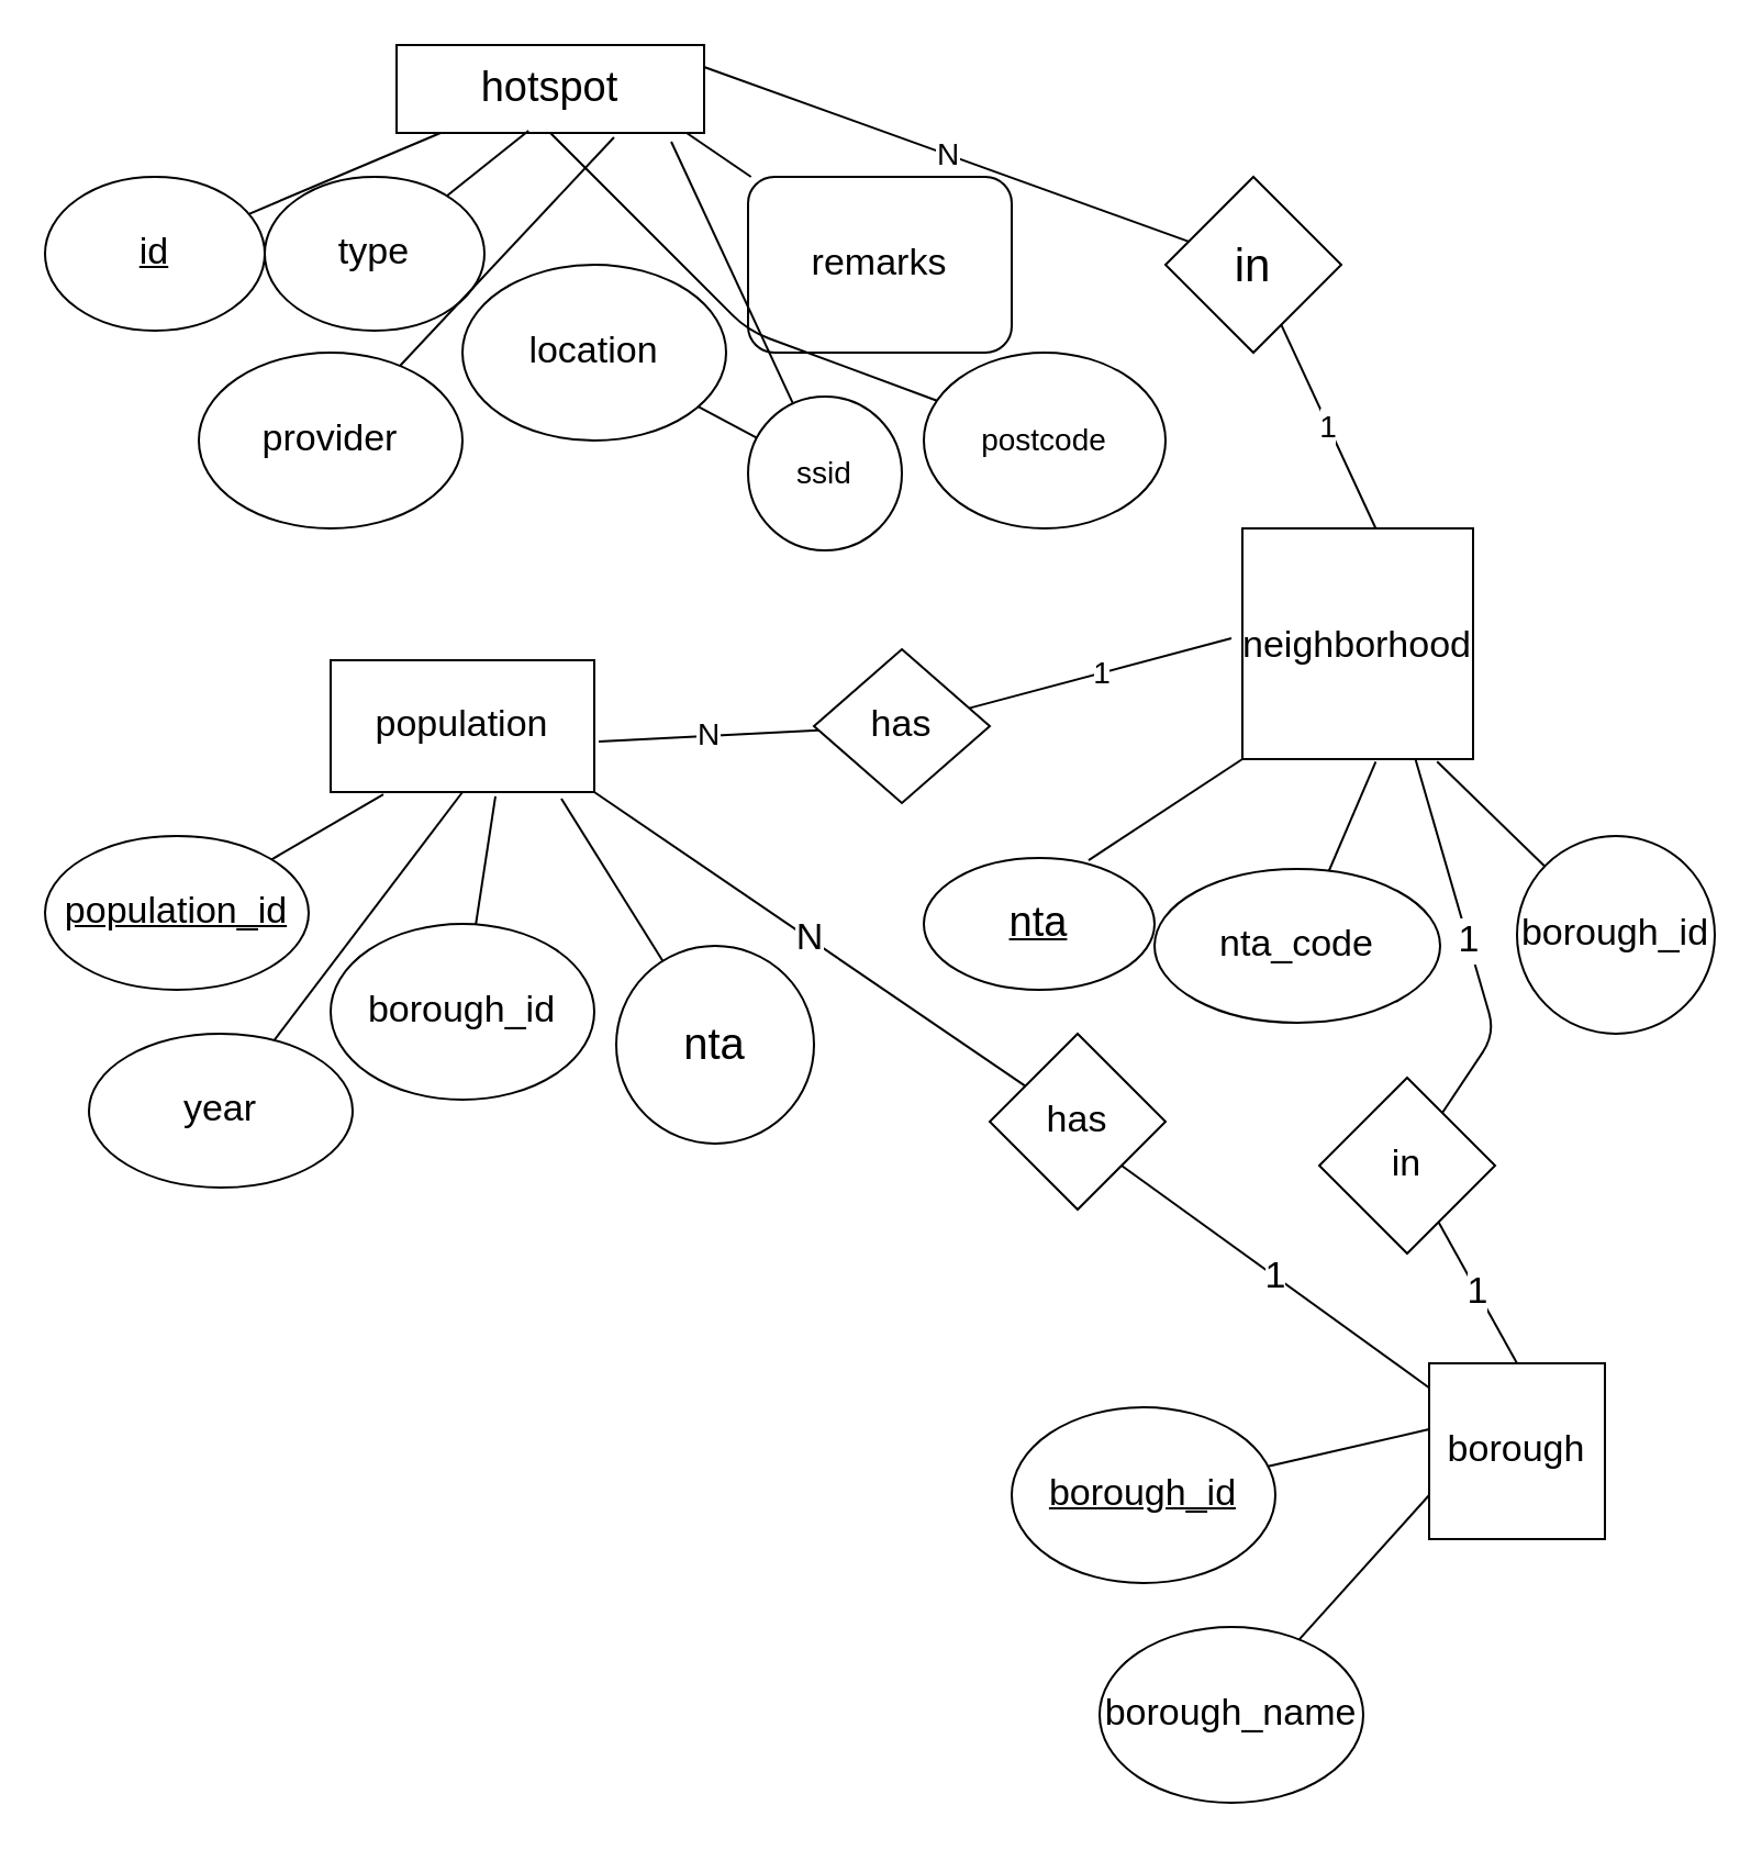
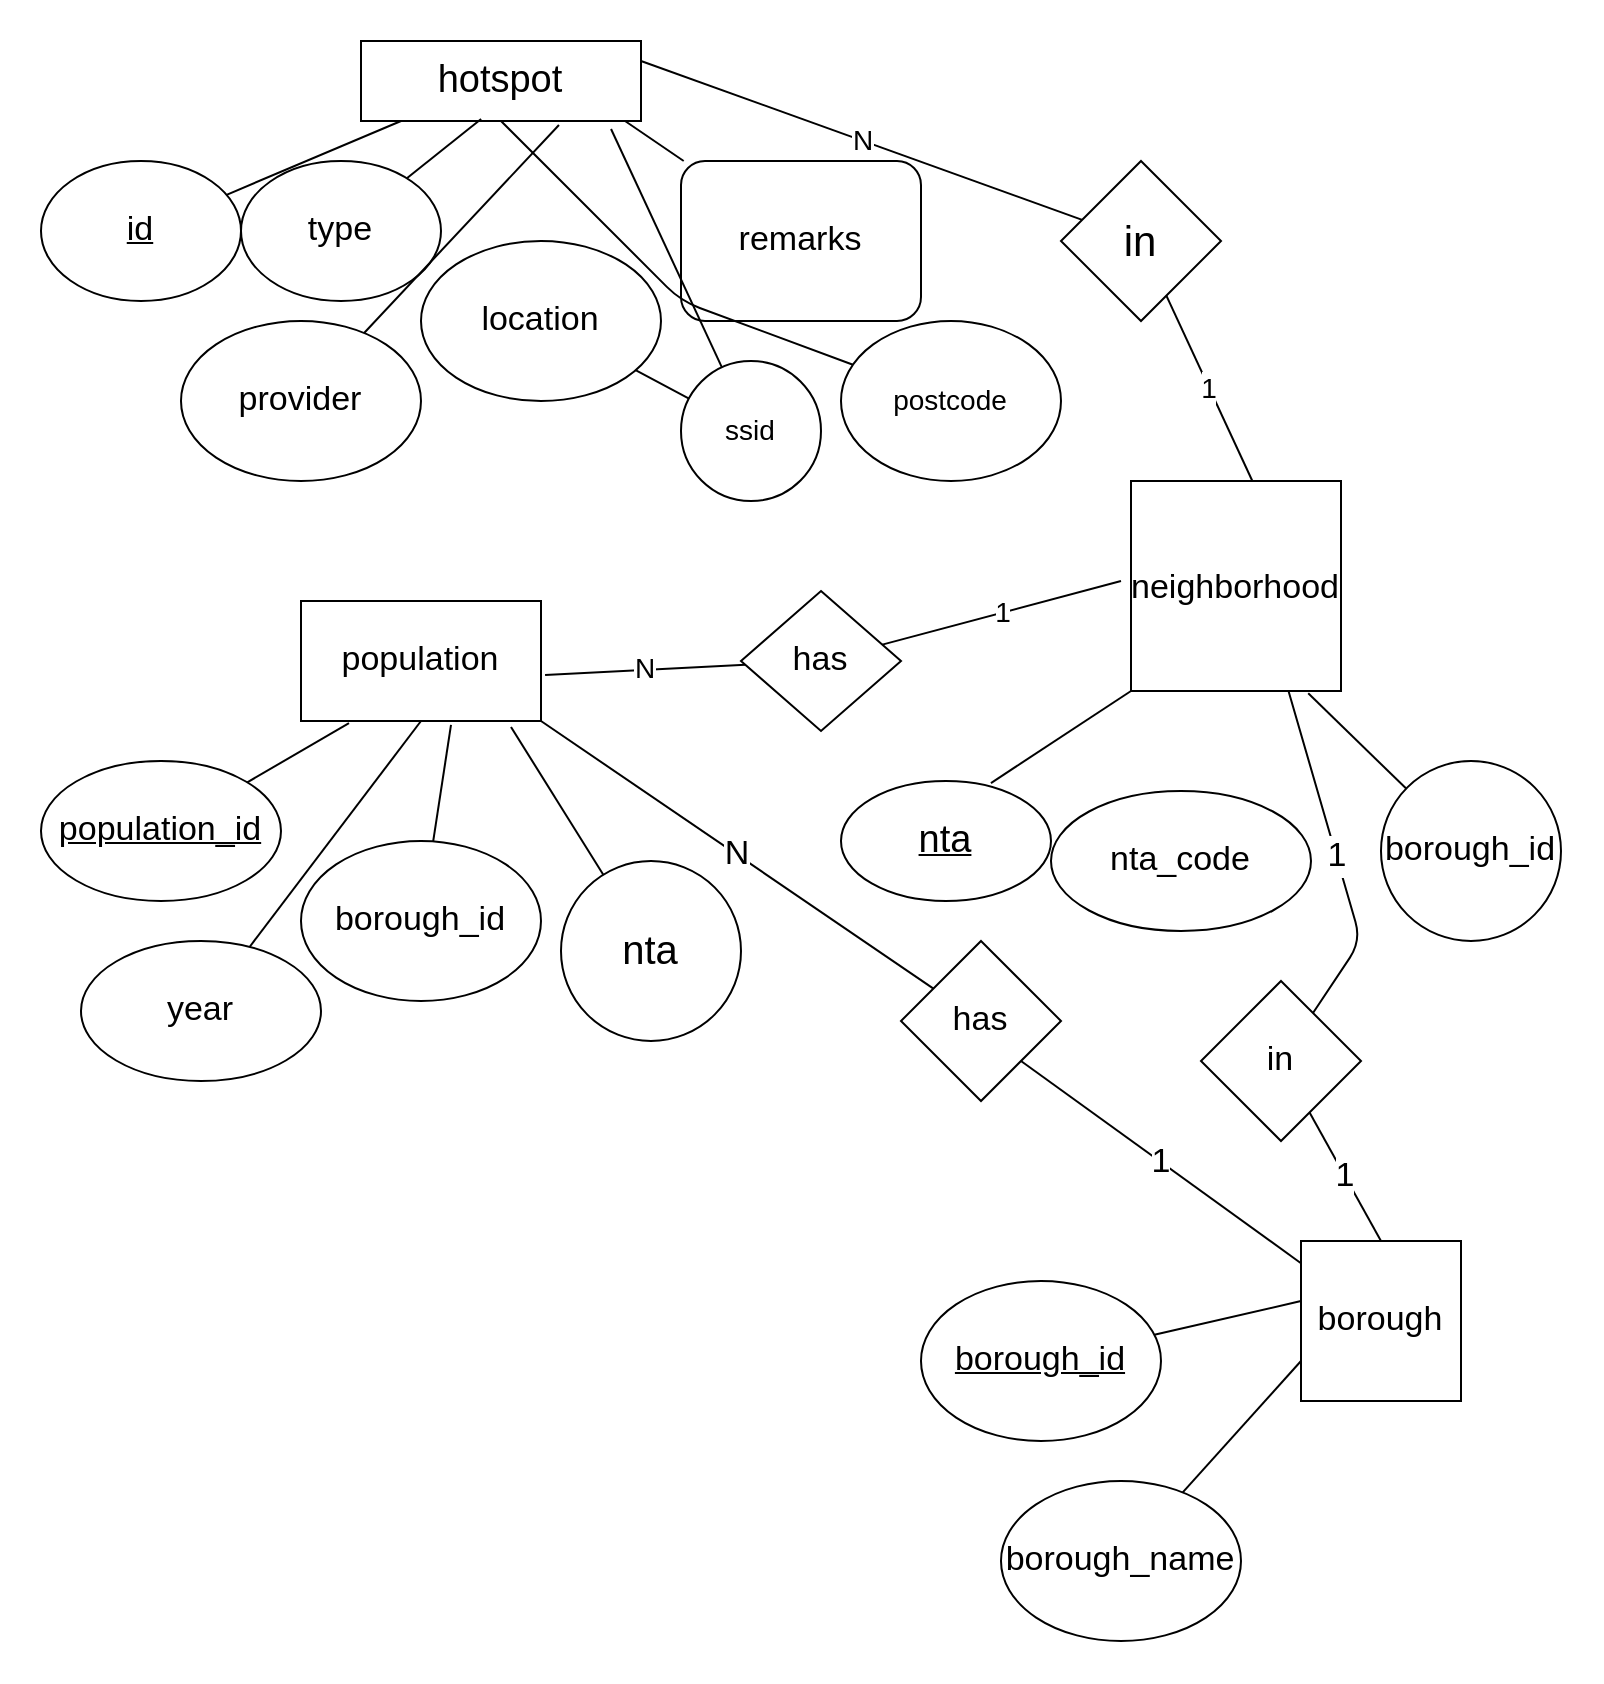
  <mxCell id="0" />
  <mxCell id="1" parent="0" />
  <mxCell id="2" value="&lt;font style=&quot;font-size: 19px&quot;&gt;hotspot&lt;/font&gt;" style="rounded=0;whiteSpace=wrap;html=1;" vertex="1" parent="1"><mxGeometry x="180" y="20" width="140" height="40" as="geometry" /></mxCell>
  <mxCell id="3" value="&lt;font style=&quot;font-size: 17px&quot;&gt;neighborhood&lt;/font&gt;" style="whiteSpace=wrap;html=1;aspect=fixed;fontSize=19;" vertex="1" parent="1"><mxGeometry x="565" y="240" width="105" height="105" as="geometry" /></mxCell>
  <mxCell id="4" style="edgeStyle=none;html=1;exitX=1;exitY=0;exitDx=0;exitDy=0;entryX=0;entryY=1;entryDx=0;entryDy=0;fontSize=13;strokeColor=none;endArrow=none;endFill=0;" edge="1" parent="1" target="3"><mxGeometry relative="1" as="geometry"><mxPoint x="552.135" y="388.686" as="sourcePoint" /></mxGeometry></mxCell>
  <mxCell id="5" style="edgeStyle=none;html=1;entryX=0;entryY=1;entryDx=0;entryDy=0;fontSize=13;endArrow=none;endFill=0;exitX=0.714;exitY=0.017;exitDx=0;exitDy=0;exitPerimeter=0;" edge="1" parent="1" source="6" target="3"><mxGeometry relative="1" as="geometry"><mxPoint x="549.999" y="387.542" as="sourcePoint" /><Array as="points" /></mxGeometry></mxCell>
  <mxCell id="6" value="&lt;u&gt;&lt;font style=&quot;font-size: 19px&quot;&gt;nta&lt;/font&gt;&lt;/u&gt;" style="ellipse;whiteSpace=wrap;html=1;fontSize=15;" vertex="1" parent="1"><mxGeometry x="420" y="390" width="105" height="60" as="geometry" /></mxCell>
- <mxCell id="7" style="edgeStyle=none;html=1;entryX=0.578;entryY=1.011;entryDx=0;entryDy=0;entryPerimeter=0;fontSize=13;endArrow=none;endFill=0;" edge="1" parent="1" source="8" target="3"><mxGeometry relative="1" as="geometry" /></mxCell>
  <mxCell id="8" value="&lt;font style=&quot;font-size: 17px&quot;&gt;nta_code&lt;/font&gt;" style="ellipse;whiteSpace=wrap;html=1;fontSize=13;" vertex="1" parent="1"><mxGeometry x="525" y="395" width="130" height="70" as="geometry" /></mxCell>
  <mxCell id="9" style="edgeStyle=none;html=1;entryX=0.143;entryY=1;entryDx=0;entryDy=0;entryPerimeter=0;fontSize=17;endArrow=none;endFill=0;" edge="1" parent="1" source="10" target="2"><mxGeometry relative="1" as="geometry" /></mxCell>
  <mxCell id="10" value="&lt;font style=&quot;font-size: 17px&quot;&gt;&lt;u&gt;id&lt;/u&gt;&lt;/font&gt;" style="ellipse;whiteSpace=wrap;html=1;fontSize=13;" vertex="1" parent="1"><mxGeometry x="20" y="80" width="100" height="70" as="geometry" /></mxCell>
  <mxCell id="11" style="edgeStyle=none;html=1;entryX=0.429;entryY=0.975;entryDx=0;entryDy=0;entryPerimeter=0;fontSize=17;endArrow=none;endFill=0;" edge="1" parent="1" source="12" target="2"><mxGeometry relative="1" as="geometry" /></mxCell>
  <mxCell id="12" value="type" style="ellipse;whiteSpace=wrap;html=1;fontSize=17;" vertex="1" parent="1"><mxGeometry x="120" y="80" width="100" height="70" as="geometry" /></mxCell>
  <mxCell id="13" style="edgeStyle=none;html=1;entryX=0.707;entryY=1.05;entryDx=0;entryDy=0;entryPerimeter=0;fontSize=17;endArrow=none;endFill=0;" edge="1" parent="1" source="14" target="2"><mxGeometry relative="1" as="geometry" /></mxCell>
  <mxCell id="14" value="provider" style="ellipse;whiteSpace=wrap;html=1;fontSize=17;" vertex="1" parent="1"><mxGeometry x="90" y="160" width="120" height="80" as="geometry" /></mxCell>
  <mxCell id="15" value="population" style="rounded=0;whiteSpace=wrap;html=1;fontSize=17;" vertex="1" parent="1"><mxGeometry x="150" y="300" width="120" height="60" as="geometry" /></mxCell>
  <mxCell id="16" style="edgeStyle=none;html=1;entryX=0.2;entryY=1.017;entryDx=0;entryDy=0;entryPerimeter=0;fontSize=17;endArrow=none;endFill=0;" edge="1" parent="1" source="17" target="15"><mxGeometry relative="1" as="geometry" /></mxCell>
  <mxCell id="17" value="&lt;u&gt;population_id&lt;/u&gt;" style="ellipse;whiteSpace=wrap;html=1;fontSize=17;" vertex="1" parent="1"><mxGeometry x="20" y="380" width="120" height="70" as="geometry" /></mxCell>
  <mxCell id="18" style="edgeStyle=none;html=1;entryX=0.5;entryY=1;entryDx=0;entryDy=0;fontSize=17;endArrow=none;endFill=0;" edge="1" parent="1" source="19" target="15"><mxGeometry relative="1" as="geometry" /></mxCell>
  <mxCell id="19" value="year" style="ellipse;whiteSpace=wrap;html=1;fontSize=17;" vertex="1" parent="1"><mxGeometry x="40" y="470" width="120" height="70" as="geometry" /></mxCell>
  <mxCell id="20" style="edgeStyle=none;html=1;entryX=0.625;entryY=1.033;entryDx=0;entryDy=0;entryPerimeter=0;fontSize=17;endArrow=none;endFill=0;" edge="1" parent="1" source="21" target="15"><mxGeometry relative="1" as="geometry" /></mxCell>
  <mxCell id="21" value="borough_id" style="ellipse;whiteSpace=wrap;html=1;fontSize=17;" vertex="1" parent="1"><mxGeometry x="150" y="420" width="120" height="80" as="geometry" /></mxCell>
  <mxCell id="22" style="edgeStyle=none;html=1;fontSize=17;endArrow=none;endFill=0;" edge="1" parent="1" source="23" target="31"><mxGeometry relative="1" as="geometry" /></mxCell>
  <mxCell id="23" value="location" style="ellipse;whiteSpace=wrap;html=1;fontSize=17;" vertex="1" parent="1"><mxGeometry x="210" y="120" width="120" height="80" as="geometry" /></mxCell>
  <mxCell id="24" style="edgeStyle=none;html=1;entryX=0.943;entryY=1;entryDx=0;entryDy=0;entryPerimeter=0;fontSize=17;endArrow=none;endFill=0;" edge="1" parent="1" source="25" target="2"><mxGeometry relative="1" as="geometry" /></mxCell>
  <mxCell id="25" value="remarks" style="whiteSpace=wrap;html=1;fontSize=17;rounded=1;" vertex="1" parent="1"><mxGeometry x="340" y="80" width="120" height="80" as="geometry" /></mxCell>
  <mxCell id="26" style="edgeStyle=none;html=1;entryX=0.844;entryY=1.011;entryDx=0;entryDy=0;entryPerimeter=0;fontSize=17;endArrow=none;endFill=0;" edge="1" parent="1" source="27" target="3"><mxGeometry relative="1" as="geometry" /></mxCell>
  <mxCell id="27" value="borough_id" style="ellipse;whiteSpace=wrap;html=1;aspect=fixed;fontSize=17;" vertex="1" parent="1"><mxGeometry x="690" y="380" width="90" height="90" as="geometry" /></mxCell>
  <mxCell id="28" style="edgeStyle=none;html=1;entryX=0.875;entryY=1.05;entryDx=0;entryDy=0;entryPerimeter=0;fontSize=17;endArrow=none;endFill=0;" edge="1" parent="1" source="29" target="15"><mxGeometry relative="1" as="geometry" /></mxCell>
  <mxCell id="29" value="&lt;font style=&quot;font-size: 20px&quot;&gt;nta&lt;/font&gt;" style="ellipse;whiteSpace=wrap;html=1;aspect=fixed;fontSize=17;" vertex="1" parent="1"><mxGeometry x="280" y="430" width="90" height="90" as="geometry" /></mxCell>
  <mxCell id="30" style="edgeStyle=none;html=1;entryX=0.893;entryY=1.1;entryDx=0;entryDy=0;entryPerimeter=0;fontSize=14;endArrow=none;endFill=0;" edge="1" parent="1" source="31" target="2"><mxGeometry relative="1" as="geometry" /></mxCell>
  <mxCell id="31" value="ssid" style="ellipse;whiteSpace=wrap;html=1;aspect=fixed;fontSize=14;" vertex="1" parent="1"><mxGeometry x="340" y="180" width="70" height="70" as="geometry" /></mxCell>
  <mxCell id="32" style="edgeStyle=none;html=1;entryX=0.5;entryY=1;entryDx=0;entryDy=0;fontSize=14;endArrow=none;endFill=0;" edge="1" parent="1" source="33" target="2"><mxGeometry relative="1" as="geometry"><Array as="points"><mxPoint x="340" y="150" /></Array></mxGeometry></mxCell>
  <mxCell id="33" value="postcode" style="ellipse;whiteSpace=wrap;html=1;fontSize=14;" vertex="1" parent="1"><mxGeometry x="420" y="160" width="110" height="80" as="geometry" /></mxCell>
  <mxCell id="34" value="1" style="edgeStyle=none;html=1;entryX=0.578;entryY=0;entryDx=0;entryDy=0;entryPerimeter=0;fontSize=14;endArrow=none;endFill=0;" edge="1" parent="1" source="36" target="3"><mxGeometry relative="1" as="geometry" /></mxCell>
  <mxCell id="35" value="N" style="edgeStyle=none;html=1;entryX=1;entryY=0.25;entryDx=0;entryDy=0;fontSize=14;endArrow=none;endFill=0;" edge="1" parent="1" source="36" target="2"><mxGeometry relative="1" as="geometry" /></mxCell>
  <mxCell id="36" value="&lt;font style=&quot;font-size: 21px&quot;&gt;in&lt;/font&gt;" style="rhombus;whiteSpace=wrap;html=1;fontSize=14;" vertex="1" parent="1"><mxGeometry x="530" y="80" width="80" height="80" as="geometry" /></mxCell>
  <mxCell id="37" value="1" style="edgeStyle=none;html=1;fontSize=14;endArrow=none;endFill=0;" edge="1" parent="1" source="39"><mxGeometry relative="1" as="geometry"><mxPoint x="560" y="290" as="targetPoint" /></mxGeometry></mxCell>
  <mxCell id="38" value="N" style="edgeStyle=none;html=1;entryX=1.017;entryY=0.617;entryDx=0;entryDy=0;entryPerimeter=0;fontSize=14;endArrow=none;endFill=0;" edge="1" parent="1" source="39" target="15"><mxGeometry relative="1" as="geometry" /></mxCell>
  <mxCell id="39" value="&lt;font style=&quot;font-size: 17px&quot;&gt;has&lt;/font&gt;" style="rhombus;whiteSpace=wrap;html=1;fontSize=14;" vertex="1" parent="1"><mxGeometry x="370" y="295" width="80" height="70" as="geometry" /></mxCell>
  <mxCell id="40" value="N" style="edgeStyle=none;html=1;entryX=1;entryY=1;entryDx=0;entryDy=0;fontSize=17;endArrow=none;endFill=0;startArrow=none;" edge="1" parent="1" source="49" target="15"><mxGeometry relative="1" as="geometry" /></mxCell>
  <mxCell id="41" value="borough" style="whiteSpace=wrap;html=1;aspect=fixed;fontSize=17;" vertex="1" parent="1"><mxGeometry x="650" y="620" width="80" height="80" as="geometry" /></mxCell>
  <mxCell id="42" style="edgeStyle=none;html=1;entryX=0;entryY=0.375;entryDx=0;entryDy=0;entryPerimeter=0;fontSize=17;endArrow=none;endFill=0;" edge="1" parent="1" source="43" target="41"><mxGeometry relative="1" as="geometry" /></mxCell>
  <mxCell id="43" value="&lt;u&gt;borough_id&lt;/u&gt;" style="ellipse;whiteSpace=wrap;html=1;fontSize=17;" vertex="1" parent="1"><mxGeometry x="460" y="640" width="120" height="80" as="geometry" /></mxCell>
  <mxCell id="44" style="edgeStyle=none;html=1;entryX=0;entryY=0.75;entryDx=0;entryDy=0;fontSize=17;endArrow=none;endFill=0;" edge="1" parent="1" source="45" target="41"><mxGeometry relative="1" as="geometry" /></mxCell>
  <mxCell id="45" value="borough_name" style="ellipse;whiteSpace=wrap;html=1;fontSize=17;" vertex="1" parent="1"><mxGeometry x="500" y="740" width="120" height="80" as="geometry" /></mxCell>
  <mxCell id="46" value="1" style="edgeStyle=none;html=1;fontSize=17;endArrow=none;endFill=0;entryX=0.75;entryY=1;entryDx=0;entryDy=0;" edge="1" parent="1" source="48" target="3"><mxGeometry relative="1" as="geometry"><mxPoint x="660" y="440" as="targetPoint" /><Array as="points"><mxPoint x="680" y="470" /></Array></mxGeometry></mxCell>
  <mxCell id="47" value="1" style="edgeStyle=none;html=1;entryX=0.5;entryY=0;entryDx=0;entryDy=0;fontSize=17;endArrow=none;endFill=0;" edge="1" parent="1" source="48" target="41"><mxGeometry relative="1" as="geometry" /></mxCell>
  <mxCell id="48" value="in" style="rhombus;whiteSpace=wrap;html=1;fontSize=17;" vertex="1" parent="1"><mxGeometry x="600" y="490" width="80" height="80" as="geometry" /></mxCell>
  <mxCell id="49" value="has" style="rhombus;whiteSpace=wrap;html=1;fontSize=17;" vertex="1" parent="1"><mxGeometry x="450" y="470" width="80" height="80" as="geometry" /></mxCell>
  <mxCell id="50" value="1" style="edgeStyle=none;html=1;entryX=1;entryY=1;entryDx=0;entryDy=0;fontSize=17;endArrow=none;endFill=0;" edge="1" parent="1" source="41" target="49"><mxGeometry relative="1" as="geometry"><mxPoint x="650" y="631.429" as="sourcePoint" /><mxPoint x="270" y="360" as="targetPoint" /></mxGeometry></mxCell>
